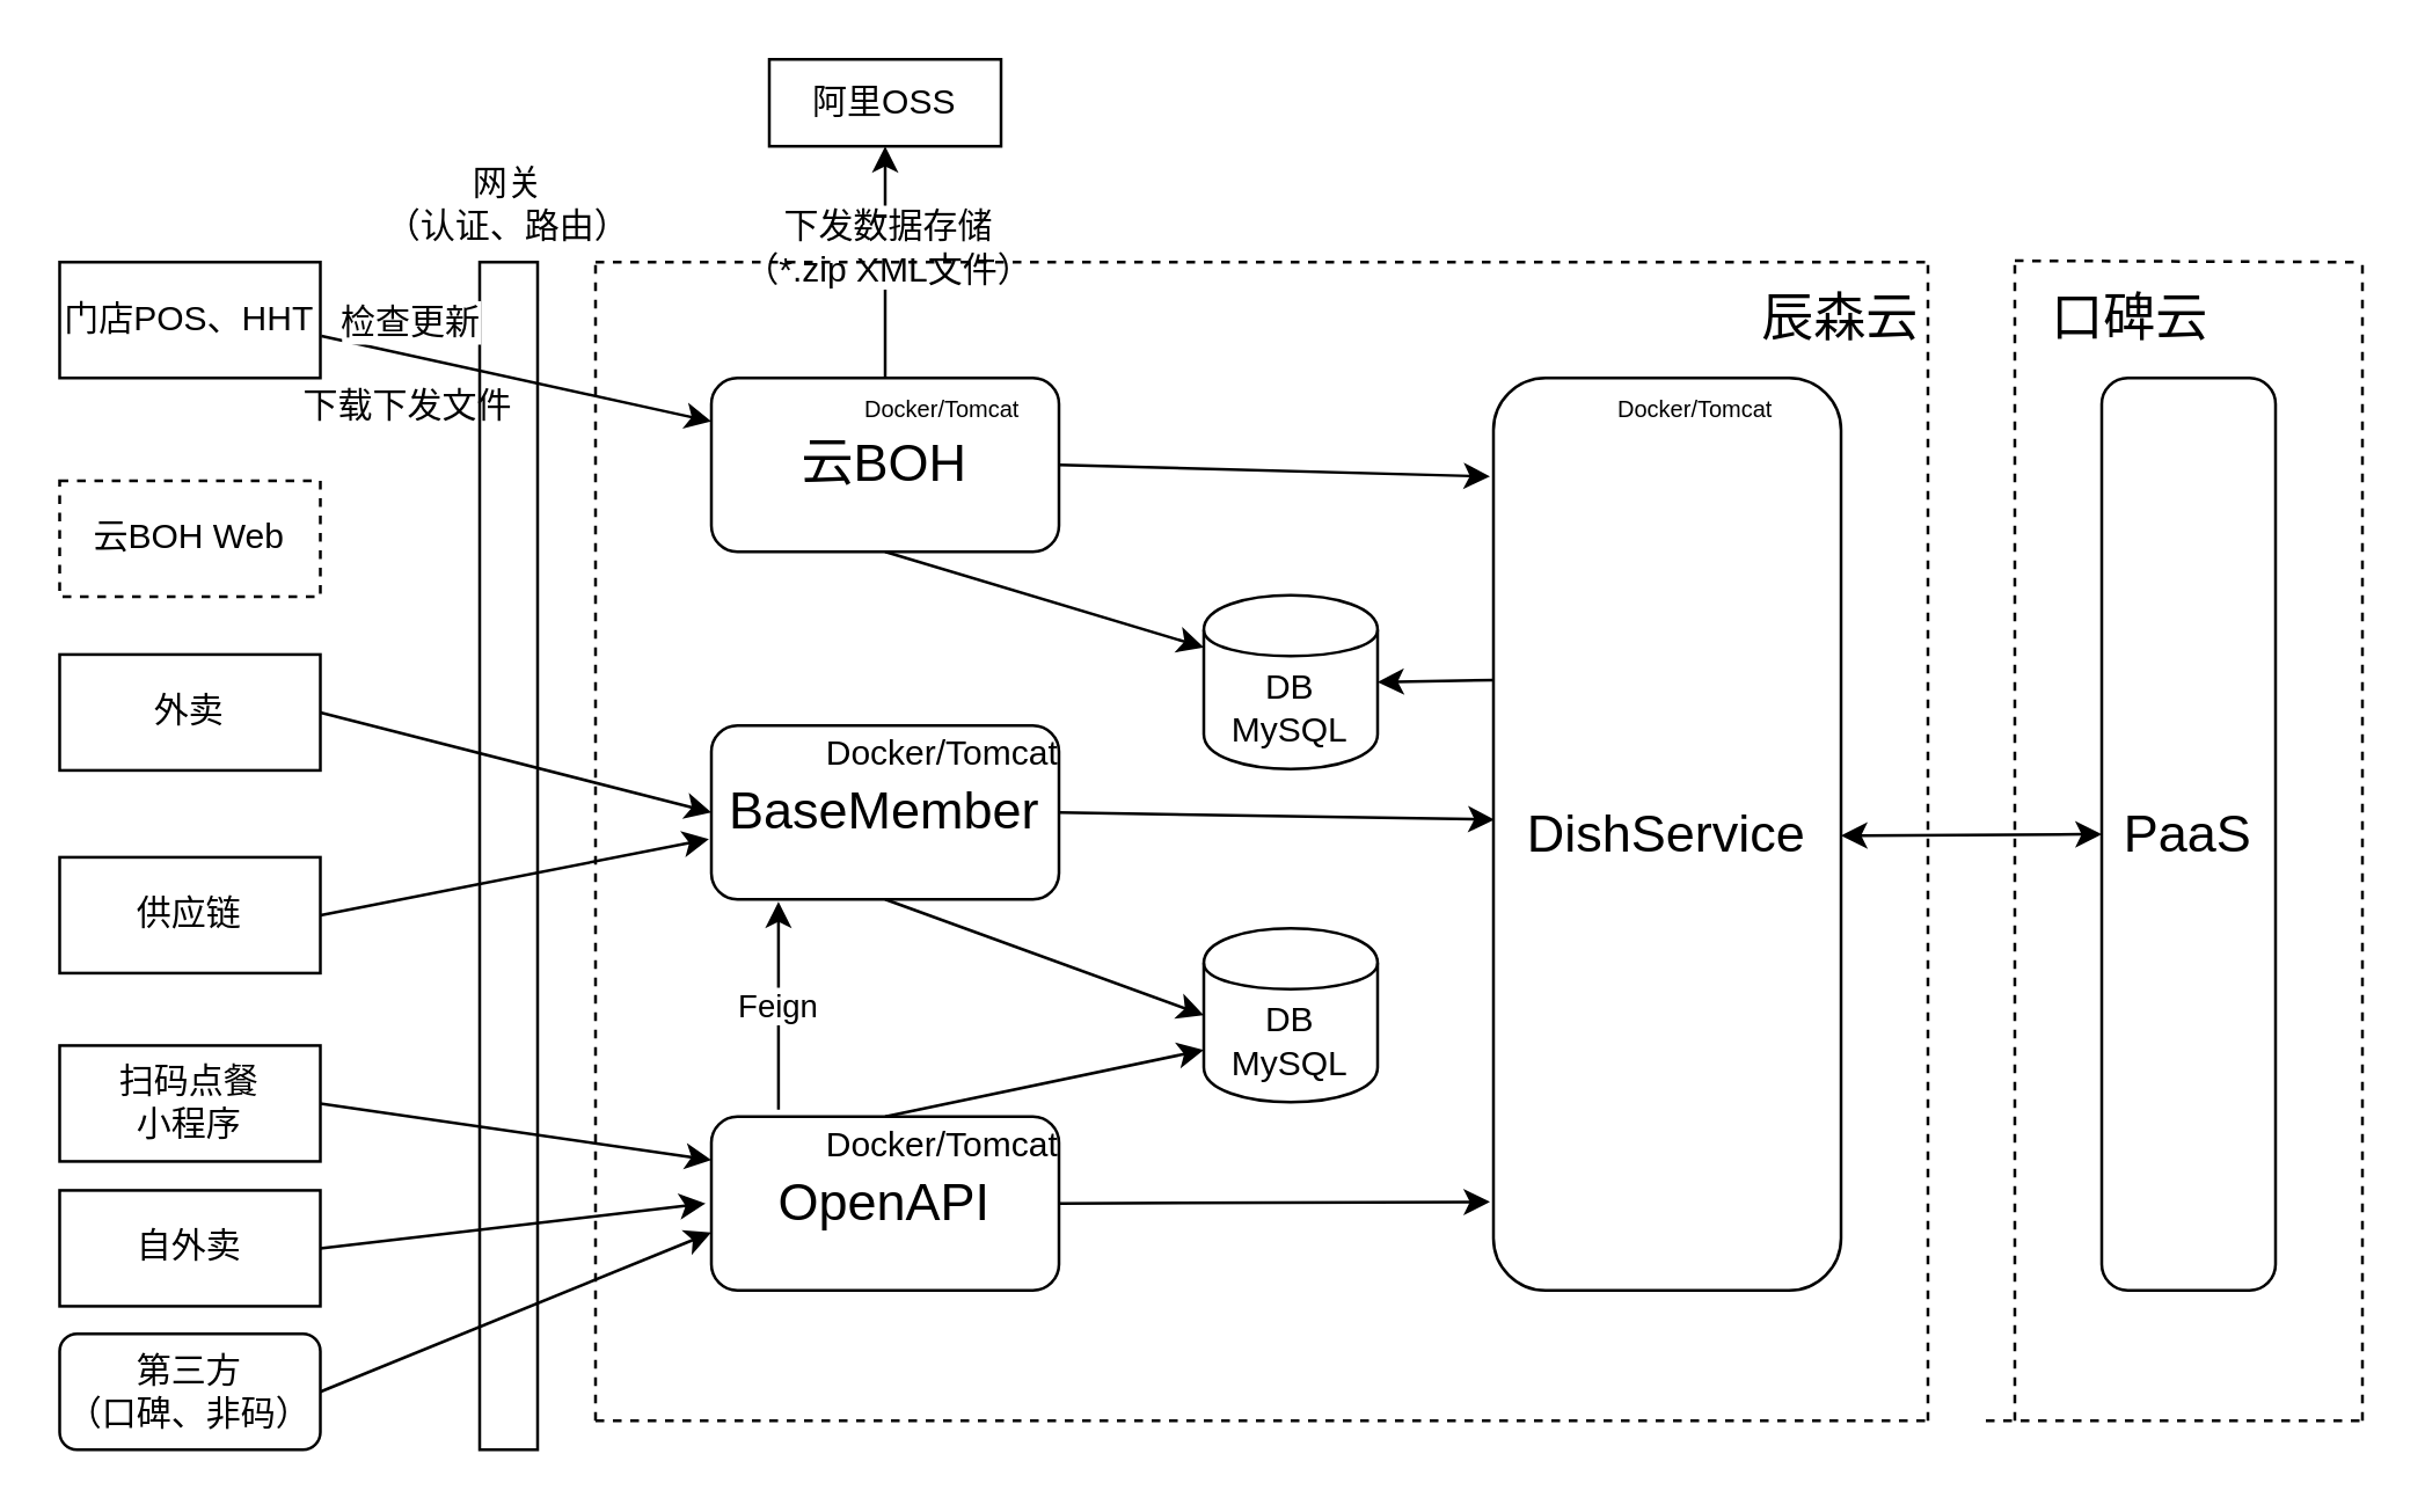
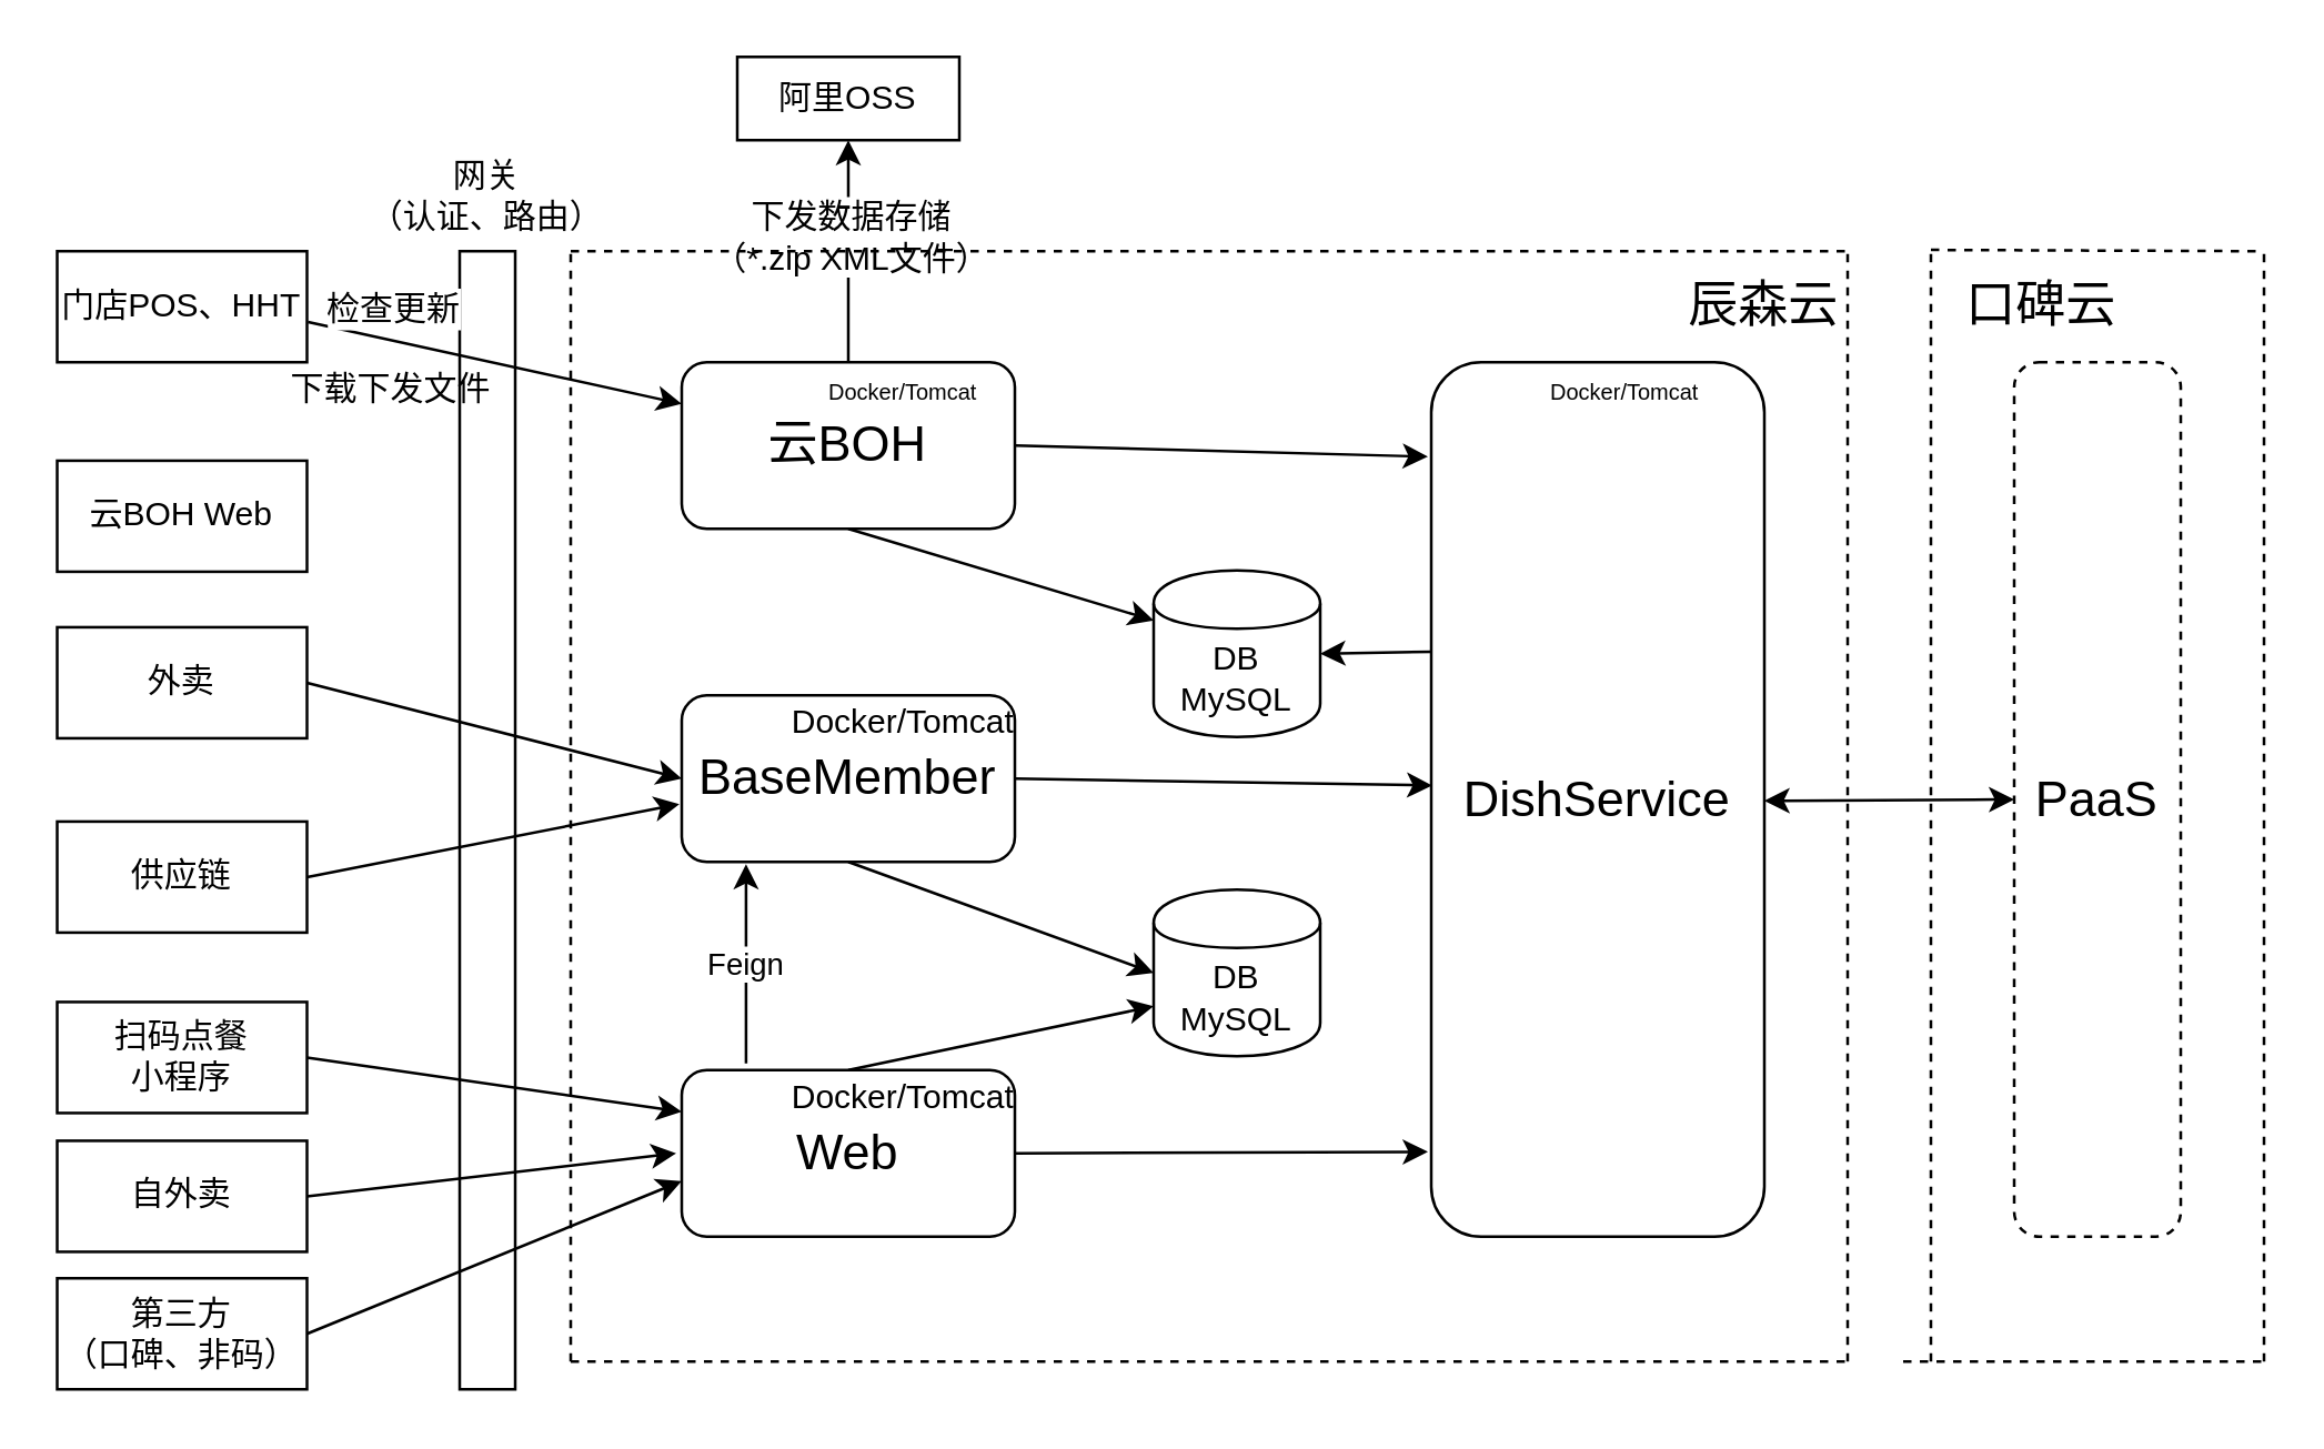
  <mxCell id="0" />
  <mxCell id="1" parent="0" />
  <mxCell id="2" value="DB&lt;br&gt;MySQL" style="shape=cylinder;whiteSpace=wrap;html=1;boundedLbl=1;backgroundOutline=1;" parent="1" vertex="1"><mxGeometry x="415" y="320" width="60" height="60" as="geometry" /></mxCell>
  <mxCell id="3" value="&lt;font style=&quot;font-size: 18px&quot;&gt;BaseMember&lt;/font&gt;" style="rounded=1;whiteSpace=wrap;html=1;" parent="1" vertex="1"><mxGeometry x="245" y="250" width="120" height="60" as="geometry" /></mxCell>
- <mxCell id="4" value="&lt;font style=&quot;font-size: 18px&quot;&gt;OpenAPI&lt;/font&gt;" style="rounded=1;whiteSpace=wrap;html=1;" parent="1" vertex="1"><mxGeometry x="245" y="385" width="120" height="60" as="geometry" /></mxCell>
+ <mxCell id="4" value="&lt;font style=&quot;font-size: 18px&quot;&gt;Web&lt;/font&gt;" style="rounded=1;whiteSpace=wrap;html=1;" parent="1" vertex="1"><mxGeometry x="245" y="385" width="120" height="60" as="geometry" /></mxCell>
  <mxCell id="5" value="" style="endArrow=classic;html=1;exitX=0.25;exitY=0;exitDx=0;exitDy=0;entryX=0;entryY=0.7;entryDx=0;entryDy=0;" parent="1" source="9" target="2" edge="1"><mxGeometry width="50" height="50" relative="1" as="geometry"><mxPoint x="465" y="360" as="sourcePoint" /><mxPoint x="515" y="310" as="targetPoint" /></mxGeometry></mxCell>
  <mxCell id="6" value="" style="endArrow=classic;html=1;exitX=0.5;exitY=1;exitDx=0;exitDy=0;entryX=0;entryY=0.5;entryDx=0;entryDy=0;" parent="1" source="3" target="2" edge="1"><mxGeometry width="50" height="50" relative="1" as="geometry"><mxPoint x="465" y="360" as="sourcePoint" /><mxPoint x="515" y="310" as="targetPoint" /></mxGeometry></mxCell>
  <mxCell id="7" value="Feign" style="endArrow=classic;html=1;exitX=0.193;exitY=-0.04;exitDx=0;exitDy=0;exitPerimeter=0;entryX=0.193;entryY=1.013;entryDx=0;entryDy=0;entryPerimeter=0;" parent="1" source="4" target="3" edge="1"><mxGeometry width="50" height="50" relative="1" as="geometry"><mxPoint x="465" y="360" as="sourcePoint" /><mxPoint x="515" y="310" as="targetPoint" /></mxGeometry></mxCell>
  <mxCell id="8" value="Docker/Tomcat" style="text;html=1;strokeColor=none;fillColor=none;align=center;verticalAlign=middle;whiteSpace=wrap;rounded=0;" parent="1" vertex="1"><mxGeometry x="285" y="250" width="80" height="20" as="geometry" /></mxCell>
  <mxCell id="9" value="Docker/Tomcat" style="text;html=1;strokeColor=none;fillColor=none;align=center;verticalAlign=middle;whiteSpace=wrap;rounded=0;" parent="1" vertex="1"><mxGeometry x="285" y="385" width="80" height="20" as="geometry" /></mxCell>
  <mxCell id="10" value="阿里OSS" style="rounded=0;whiteSpace=wrap;html=1;" parent="1" vertex="1"><mxGeometry x="265" y="20" width="80" height="30" as="geometry" /></mxCell>
  <mxCell id="11" value="外卖" style="rounded=0;whiteSpace=wrap;html=1;" parent="1" vertex="1"><mxGeometry x="20" y="225.47" width="90" height="40" as="geometry" /></mxCell>
  <mxCell id="12" value="供应链" style="rounded=0;whiteSpace=wrap;html=1;" parent="1" vertex="1"><mxGeometry x="20" y="295.47" width="90" height="40" as="geometry" /></mxCell>
  <mxCell id="13" value="扫码点餐&lt;br&gt;小程序" style="rounded=0;whiteSpace=wrap;html=1;" parent="1" vertex="1"><mxGeometry x="20" y="360.47" width="90" height="40" as="geometry" /></mxCell>
  <mxCell id="14" value="自外卖" style="rounded=0;whiteSpace=wrap;html=1;" parent="1" vertex="1"><mxGeometry x="20" y="410.47" width="90" height="40" as="geometry" /></mxCell>
  <mxCell id="15" value="" style="rounded=0;whiteSpace=wrap;html=1;" parent="1" vertex="1"><mxGeometry x="165" y="90" width="20" height="410" as="geometry" /></mxCell>
  <mxCell id="16" value="网关&lt;br&gt;（认证、路由）" style="text;html=1;strokeColor=none;fillColor=none;align=center;verticalAlign=middle;whiteSpace=wrap;rounded=0;" parent="1" vertex="1"><mxGeometry x="130" y="60" width="90" height="20" as="geometry" /></mxCell>
  <mxCell id="17" value="" style="endArrow=classic;html=1;exitX=1;exitY=0.5;exitDx=0;exitDy=0;entryX=0;entryY=0.5;entryDx=0;entryDy=0;" parent="1" source="11" target="3" edge="1"><mxGeometry width="50" height="50" relative="1" as="geometry"><mxPoint x="465" y="320" as="sourcePoint" /><mxPoint x="515" y="270" as="targetPoint" /></mxGeometry></mxCell>
  <mxCell id="18" value="" style="endArrow=classic;html=1;exitX=1;exitY=0.5;exitDx=0;exitDy=0;entryX=-0.007;entryY=0.653;entryDx=0;entryDy=0;entryPerimeter=0;" parent="1" source="12" target="3" edge="1"><mxGeometry width="50" height="50" relative="1" as="geometry"><mxPoint x="465" y="320" as="sourcePoint" /><mxPoint x="235" y="220" as="targetPoint" /></mxGeometry></mxCell>
  <mxCell id="19" value="" style="endArrow=classic;html=1;exitX=1;exitY=0.5;exitDx=0;exitDy=0;entryX=0;entryY=0.25;entryDx=0;entryDy=0;" parent="1" source="13" target="4" edge="1"><mxGeometry width="50" height="50" relative="1" as="geometry"><mxPoint x="465" y="320" as="sourcePoint" /><mxPoint x="515" y="270" as="targetPoint" /></mxGeometry></mxCell>
  <mxCell id="20" value="" style="endArrow=classic;html=1;exitX=1;exitY=0.5;exitDx=0;exitDy=0;" parent="1" source="14" edge="1"><mxGeometry width="50" height="50" relative="1" as="geometry"><mxPoint x="465" y="320" as="sourcePoint" /><mxPoint x="243" y="415" as="targetPoint" /></mxGeometry></mxCell>
  <mxCell id="21" value="" style="endArrow=none;dashed=1;html=1;" parent="1" edge="1"><mxGeometry width="50" height="50" relative="1" as="geometry"><mxPoint x="205" y="490" as="sourcePoint" /><mxPoint x="205" y="90" as="targetPoint" /></mxGeometry></mxCell>
  <mxCell id="22" value="" style="endArrow=none;dashed=1;html=1;" parent="1" edge="1"><mxGeometry width="50" height="50" relative="1" as="geometry"><mxPoint x="665" y="490" as="sourcePoint" /><mxPoint x="665" y="90" as="targetPoint" /></mxGeometry></mxCell>
  <mxCell id="23" value="" style="endArrow=none;dashed=1;html=1;" parent="1" edge="1"><mxGeometry width="50" height="50" relative="1" as="geometry"><mxPoint x="205" y="490" as="sourcePoint" /><mxPoint x="665" y="490" as="targetPoint" /></mxGeometry></mxCell>
  <mxCell id="24" value="&lt;font style=&quot;font-size: 18px&quot;&gt;云BOH&lt;/font&gt;" style="rounded=1;whiteSpace=wrap;html=1;" parent="1" vertex="1"><mxGeometry x="245" y="130" width="120" height="60" as="geometry" /></mxCell>
  <mxCell id="25" value="&lt;font style=&quot;font-size: 8px&quot;&gt;Docker/Tomcat&lt;/font&gt;" style="text;html=1;strokeColor=none;fillColor=none;align=center;verticalAlign=middle;whiteSpace=wrap;rounded=0;shadow=1;" parent="1" vertex="1"><mxGeometry x="285" y="130" width="80" height="20" as="geometry" /></mxCell>
- <mxCell id="26" value="云BOH Web" style="rounded=0;whiteSpace=wrap;html=1;dashed=1;" parent="1" vertex="1"><mxGeometry x="20" y="165.47" width="90" height="40" as="geometry" /></mxCell>
+ <mxCell id="26" value="云BOH Web" style="rounded=0;whiteSpace=wrap;html=1;" parent="1" vertex="1"><mxGeometry x="20" y="165.47" width="90" height="40" as="geometry" /></mxCell>
  <mxCell id="27" value="DB&lt;br&gt;MySQL" style="shape=cylinder;whiteSpace=wrap;html=1;boundedLbl=1;backgroundOutline=1;" parent="1" vertex="1"><mxGeometry x="415" y="205" width="60" height="60" as="geometry" /></mxCell>
  <mxCell id="28" value="" style="endArrow=classic;html=1;entryX=0;entryY=0.3;entryDx=0;entryDy=0;exitX=0.5;exitY=1;exitDx=0;exitDy=0;" parent="1" source="24" target="27" edge="1"><mxGeometry width="50" height="50" relative="1" as="geometry"><mxPoint x="365" y="320" as="sourcePoint" /><mxPoint x="415" y="270" as="targetPoint" /></mxGeometry></mxCell>
  <mxCell id="29" value="&lt;span style=&quot;font-size: 18px&quot;&gt;DishService&lt;/span&gt;" style="rounded=1;whiteSpace=wrap;html=1;" parent="1" vertex="1"><mxGeometry x="515" y="130" width="120" height="315" as="geometry" /></mxCell>
  <mxCell id="30" value="&lt;font style=&quot;font-size: 8px&quot;&gt;Docker/Tomcat&lt;/font&gt;" style="text;html=1;strokeColor=none;fillColor=none;align=center;verticalAlign=middle;whiteSpace=wrap;rounded=0;shadow=1;" parent="1" vertex="1"><mxGeometry x="545" y="130" width="80" height="20" as="geometry" /></mxCell>
  <mxCell id="31" value="" style="endArrow=classic;html=1;entryX=-0.01;entryY=0.108;entryDx=0;entryDy=0;entryPerimeter=0;exitX=1;exitY=0.5;exitDx=0;exitDy=0;" parent="1" source="24" target="29" edge="1"><mxGeometry width="50" height="50" relative="1" as="geometry"><mxPoint x="365" y="320" as="sourcePoint" /><mxPoint x="415" y="270" as="targetPoint" /></mxGeometry></mxCell>
  <mxCell id="32" value="" style="endArrow=classic;html=1;entryX=0.003;entryY=0.484;entryDx=0;entryDy=0;exitX=1;exitY=0.5;exitDx=0;exitDy=0;entryPerimeter=0;" parent="1" source="3" target="29" edge="1"><mxGeometry width="50" height="50" relative="1" as="geometry"><mxPoint x="365" y="320" as="sourcePoint" /><mxPoint x="415" y="270" as="targetPoint" /></mxGeometry></mxCell>
  <mxCell id="33" value="" style="endArrow=classic;html=1;entryX=-0.01;entryY=0.903;entryDx=0;entryDy=0;entryPerimeter=0;exitX=1;exitY=0.5;exitDx=0;exitDy=0;" parent="1" source="4" target="29" edge="1"><mxGeometry width="50" height="50" relative="1" as="geometry"><mxPoint x="365" y="320" as="sourcePoint" /><mxPoint x="415" y="270" as="targetPoint" /></mxGeometry></mxCell>
  <mxCell id="34" value="&lt;font style=&quot;font-size: 18px&quot;&gt;辰森云&lt;/font&gt;" style="text;html=1;strokeColor=none;fillColor=none;align=center;verticalAlign=middle;whiteSpace=wrap;rounded=0;" parent="1" vertex="1"><mxGeometry x="605" y="99.53" width="60" height="20" as="geometry" /></mxCell>
  <mxCell id="35" value="" style="endArrow=none;dashed=1;html=1;" parent="1" edge="1"><mxGeometry width="50" height="50" relative="1" as="geometry"><mxPoint x="695" y="490" as="sourcePoint" /><mxPoint x="695" y="89.53" as="targetPoint" /></mxGeometry></mxCell>
  <mxCell id="36" value="" style="endArrow=none;dashed=1;html=1;" parent="1" edge="1"><mxGeometry width="50" height="50" relative="1" as="geometry"><mxPoint x="695" y="89.53" as="sourcePoint" /><mxPoint x="815" y="90" as="targetPoint" /></mxGeometry></mxCell>
  <mxCell id="37" value="" style="endArrow=none;dashed=1;html=1;" parent="1" edge="1"><mxGeometry width="50" height="50" relative="1" as="geometry"><mxPoint x="815" y="490" as="sourcePoint" /><mxPoint x="815" y="90" as="targetPoint" /></mxGeometry></mxCell>
  <mxCell id="38" value="" style="endArrow=none;dashed=1;html=1;" parent="1" edge="1"><mxGeometry width="50" height="50" relative="1" as="geometry"><mxPoint x="685" y="490" as="sourcePoint" /><mxPoint x="815" y="490" as="targetPoint" /></mxGeometry></mxCell>
  <mxCell id="39" value="&lt;font style=&quot;font-size: 18px&quot;&gt;口碑云&lt;/font&gt;" style="text;html=1;strokeColor=none;fillColor=none;align=center;verticalAlign=middle;whiteSpace=wrap;rounded=0;" parent="1" vertex="1"><mxGeometry x="705" y="99.53" width="60" height="20" as="geometry" /></mxCell>
- <mxCell id="40" value="&lt;span style=&quot;font-size: 18px&quot;&gt;PaaS&lt;/span&gt;" style="rounded=1;whiteSpace=wrap;html=1;" parent="1" vertex="1"><mxGeometry x="725" y="130" width="60" height="315" as="geometry" /></mxCell>
+ <mxCell id="40" value="&lt;span style=&quot;font-size: 18px&quot;&gt;PaaS&lt;/span&gt;" style="rounded=1;whiteSpace=wrap;html=1;dashed=1;" parent="1" vertex="1"><mxGeometry x="725" y="130" width="60" height="315" as="geometry" /></mxCell>
  <mxCell id="41" value="" style="endArrow=classic;html=1;entryX=0.5;entryY=1;entryDx=0;entryDy=0;" parent="1" target="10" edge="1"><mxGeometry width="50" height="50" relative="1" as="geometry"><mxPoint x="305" y="130" as="sourcePoint" /><mxPoint x="350" y="80" as="targetPoint" /></mxGeometry></mxCell>
  <mxCell id="42" value="下发数据存储&lt;br&gt;（*.zip XML文件）" style="text;html=1;align=center;verticalAlign=middle;resizable=0;points=[];labelBackgroundColor=#ffffff;" parent="41" vertex="1" connectable="0"><mxGeometry x="0.086" y="-2" relative="1" as="geometry"><mxPoint x="-2" y="-2.4" as="offset" /></mxGeometry></mxCell>
  <mxCell id="43" value="" style="endArrow=none;dashed=1;html=1;" parent="1" edge="1"><mxGeometry width="50" height="50" relative="1" as="geometry"><mxPoint x="205" y="90" as="sourcePoint" /><mxPoint x="665" y="90" as="targetPoint" /></mxGeometry></mxCell>
  <mxCell id="44" value="门店POS、HHT" style="rounded=0;whiteSpace=wrap;html=1;" parent="1" vertex="1"><mxGeometry x="20" y="90" width="90" height="40" as="geometry" /></mxCell>
  <mxCell id="45" value="" style="endArrow=classic;html=1;entryX=1;entryY=0.5;entryDx=0;entryDy=0;exitX=0.003;exitY=0.331;exitDx=0;exitDy=0;exitPerimeter=0;" parent="1" source="29" target="27" edge="1"><mxGeometry width="50" height="50" relative="1" as="geometry"><mxPoint x="435" y="310" as="sourcePoint" /><mxPoint x="485" y="260" as="targetPoint" /></mxGeometry></mxCell>
  <mxCell id="46" value="" style="endArrow=classic;html=1;exitX=1.004;exitY=0.637;exitDx=0;exitDy=0;entryX=0;entryY=0.25;entryDx=0;entryDy=0;exitPerimeter=0;" parent="1" source="44" target="24" edge="1"><mxGeometry width="50" height="50" relative="1" as="geometry"><mxPoint x="435" y="280" as="sourcePoint" /><mxPoint x="485" y="230" as="targetPoint" /></mxGeometry></mxCell>
  <mxCell id="47" value="检查更新" style="text;html=1;align=center;verticalAlign=middle;resizable=0;points=[];labelBackgroundColor=#ffffff;" parent="46" vertex="1" connectable="0"><mxGeometry x="0.418" y="2" relative="1" as="geometry"><mxPoint x="-66.12" y="-24.43" as="offset" /></mxGeometry></mxCell>
  <mxCell id="48" value="" style="endArrow=classic;startArrow=classic;html=1;entryX=0;entryY=0.5;entryDx=0;entryDy=0;" parent="1" target="40" edge="1"><mxGeometry width="50" height="50" relative="1" as="geometry"><mxPoint x="635" y="288" as="sourcePoint" /><mxPoint x="455" y="235" as="targetPoint" /></mxGeometry></mxCell>
  <mxCell id="49" value="下载下发文件" style="text;html=1;align=center;verticalAlign=middle;resizable=0;points=[];autosize=1;" vertex="1" parent="1"><mxGeometry x="95" y="130" width="90" height="20" as="geometry" /></mxCell>
- <mxCell id="50" value="第三方&lt;br&gt;（口碑、非码）" style="whiteSpace=wrap;html=1;rounded=1;" vertex="1" parent="1"><mxGeometry x="20" y="460" width="90" height="40" as="geometry" /></mxCell>
+ <mxCell id="50" value="第三方&lt;br&gt;（口碑、非码）" style="rounded=0;whiteSpace=wrap;html=1;" vertex="1" parent="1"><mxGeometry x="20" y="460" width="90" height="40" as="geometry" /></mxCell>
  <mxCell id="51" value="" style="endArrow=classic;html=1;exitX=1;exitY=0.5;exitDx=0;exitDy=0;" edge="1" parent="1" source="50"><mxGeometry width="50" height="50" relative="1" as="geometry"><mxPoint x="120" y="440.47" as="sourcePoint" /><mxPoint x="245" y="425" as="targetPoint" /></mxGeometry></mxCell>
